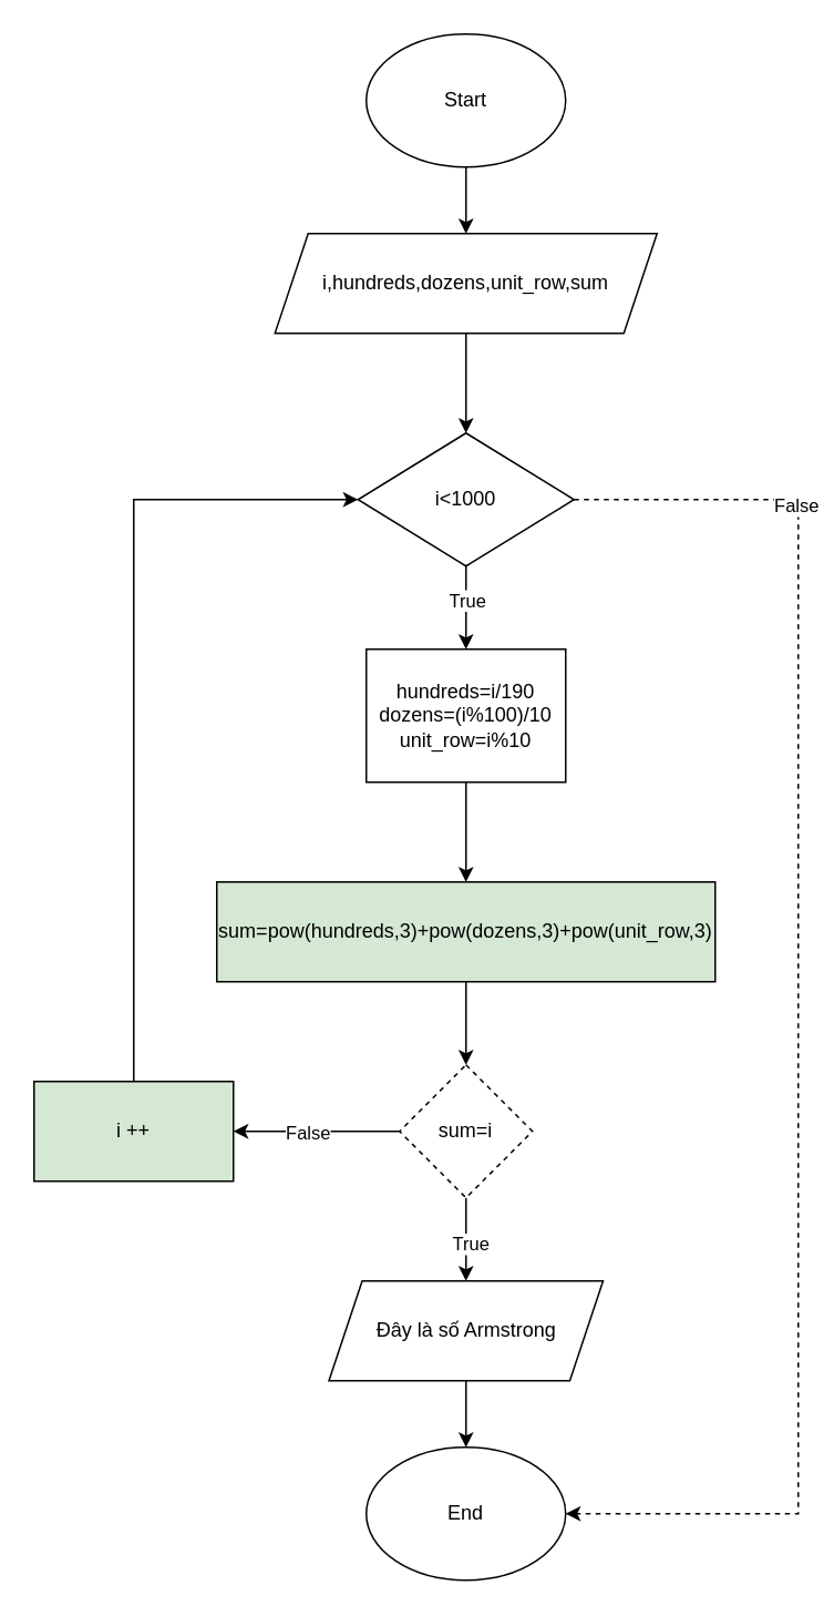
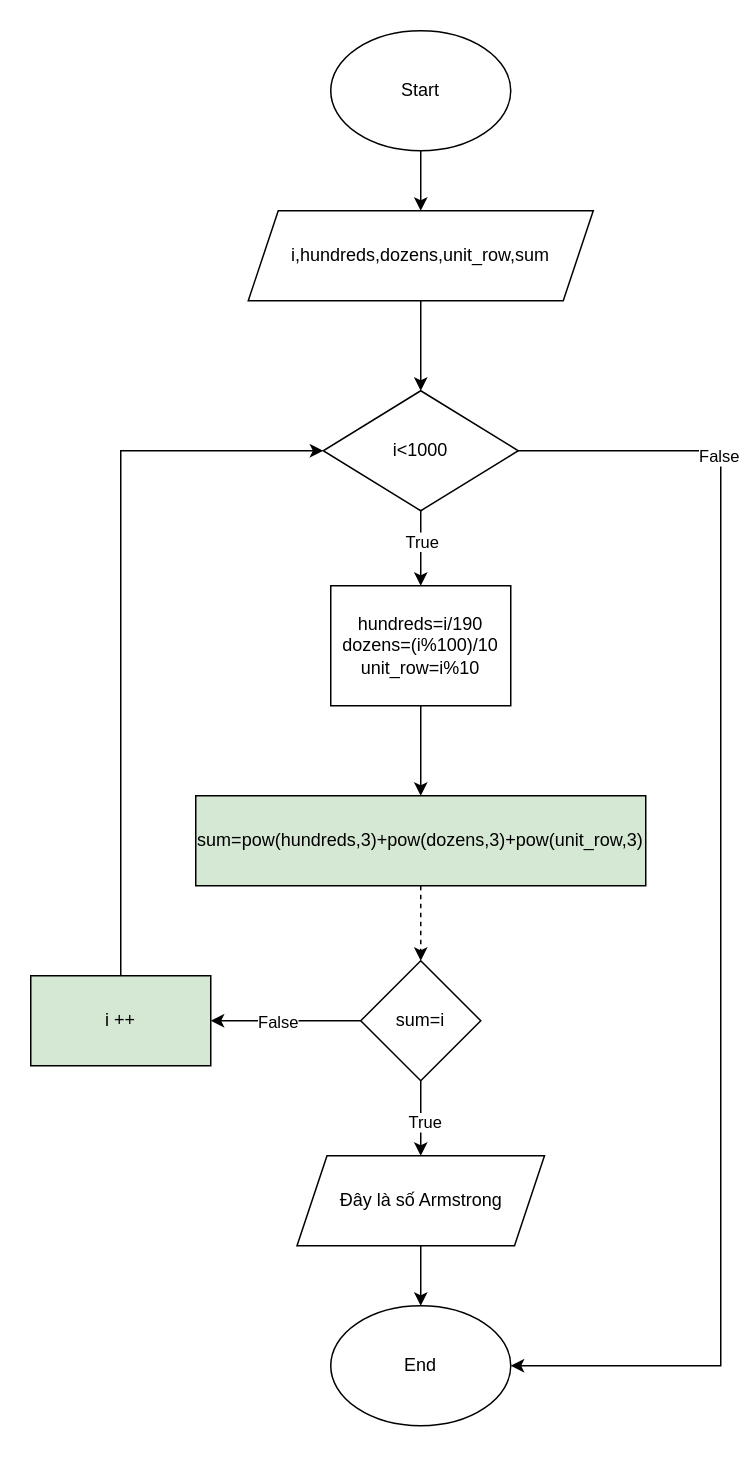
  <mxCell id="0" />
  <mxCell id="1" parent="0" />
  <mxCell id="2" style="edgeStyle=orthogonalEdgeStyle;rounded=0;orthogonalLoop=1;jettySize=auto;html=1;" edge="1" parent="1" source="3" target="5"><mxGeometry relative="1" as="geometry"><mxPoint x="280" y="150" as="targetPoint" /></mxGeometry></mxCell>
  <mxCell id="3" value="Start" style="ellipse;whiteSpace=wrap;html=1;" vertex="1" parent="1"><mxGeometry x="220" y="20" width="120" height="80" as="geometry" /></mxCell>
  <mxCell id="4" style="edgeStyle=orthogonalEdgeStyle;rounded=0;orthogonalLoop=1;jettySize=auto;html=1;" edge="1" parent="1" source="5"><mxGeometry relative="1" as="geometry"><mxPoint x="280" y="260" as="targetPoint" /></mxGeometry></mxCell>
  <mxCell id="5" value="i,hundreds,dozens,unit_row,sum" style="shape=parallelogram;perimeter=parallelogramPerimeter;whiteSpace=wrap;html=1;fixedSize=1;" vertex="1" parent="1"><mxGeometry x="165" y="140" width="230" height="60" as="geometry" /></mxCell>
  <mxCell id="6" style="edgeStyle=orthogonalEdgeStyle;rounded=0;orthogonalLoop=1;jettySize=auto;html=1;" edge="1" parent="1" source="10"><mxGeometry relative="1" as="geometry"><mxPoint x="280" y="390" as="targetPoint" /></mxGeometry></mxCell>
  <mxCell id="7" value="True" style="edgeLabel;html=1;align=center;verticalAlign=middle;resizable=0;points=[];" vertex="1" connectable="0" parent="6"><mxGeometry x="-0.221" relative="1" as="geometry"><mxPoint as="offset" /></mxGeometry></mxCell>
- <mxCell id="8" style="edgeStyle=orthogonalEdgeStyle;rounded=0;orthogonalLoop=1;jettySize=auto;html=1;entryX=1;entryY=0.5;entryDx=0;entryDy=0;dashed=1;" edge="1" parent="1" source="10" target="24"><mxGeometry relative="1" as="geometry"><mxPoint x="480" y="540" as="targetPoint" /><Array as="points"><mxPoint x="480" y="300" /><mxPoint x="480" y="910" /></Array></mxGeometry></mxCell>
+ <mxCell id="8" style="edgeStyle=orthogonalEdgeStyle;rounded=0;orthogonalLoop=1;jettySize=auto;html=1;entryX=1;entryY=0.5;entryDx=0;entryDy=0;" edge="1" parent="1" source="10" target="24"><mxGeometry relative="1" as="geometry"><mxPoint x="480" y="540" as="targetPoint" /><Array as="points"><mxPoint x="480" y="300" /><mxPoint x="480" y="910" /></Array></mxGeometry></mxCell>
  <mxCell id="9" value="False" style="edgeLabel;html=1;align=center;verticalAlign=middle;resizable=0;points=[];" vertex="1" connectable="0" parent="8"><mxGeometry x="-0.689" y="-2" relative="1" as="geometry"><mxPoint as="offset" /></mxGeometry></mxCell>
  <mxCell id="10" value="i&amp;lt;1000" style="rhombus;whiteSpace=wrap;html=1;" vertex="1" parent="1"><mxGeometry x="215" y="260" width="130" height="80" as="geometry" /></mxCell>
  <mxCell id="11" style="edgeStyle=orthogonalEdgeStyle;rounded=0;orthogonalLoop=1;jettySize=auto;html=1;" edge="1" parent="1" source="12"><mxGeometry relative="1" as="geometry"><mxPoint x="280" y="530" as="targetPoint" /></mxGeometry></mxCell>
  <mxCell id="12" value="hundreds=i/190&lt;br&gt;dozens=(i%100)/10&lt;br&gt;unit_row=i%10" style="rounded=0;whiteSpace=wrap;html=1;" vertex="1" parent="1"><mxGeometry x="220" y="390" width="120" height="80" as="geometry" /></mxCell>
- <mxCell id="13" style="edgeStyle=orthogonalEdgeStyle;rounded=0;orthogonalLoop=1;jettySize=auto;html=1;" edge="1" parent="1" source="14" target="19"><mxGeometry relative="1" as="geometry"><mxPoint x="280" y="630" as="targetPoint" /></mxGeometry></mxCell>
+ <mxCell id="13" style="edgeStyle=orthogonalEdgeStyle;rounded=0;orthogonalLoop=1;jettySize=auto;html=1;dashed=1;" edge="1" parent="1" source="14" target="19"><mxGeometry relative="1" as="geometry"><mxPoint x="280" y="630" as="targetPoint" /></mxGeometry></mxCell>
  <mxCell id="14" value="sum=pow(hundreds,3)+pow(dozens,3)+pow(unit_row,3)" style="rounded=0;whiteSpace=wrap;html=1;fillColor=#d5e8d4;" vertex="1" parent="1"><mxGeometry x="130" y="530" width="300" height="60" as="geometry" /></mxCell>
  <mxCell id="15" style="edgeStyle=orthogonalEdgeStyle;rounded=0;orthogonalLoop=1;jettySize=auto;html=1;" edge="1" parent="1" source="19"><mxGeometry relative="1" as="geometry"><mxPoint x="280" y="770" as="targetPoint" /></mxGeometry></mxCell>
  <mxCell id="16" value="True" style="edgeLabel;html=1;align=center;verticalAlign=middle;resizable=0;points=[];" vertex="1" connectable="0" parent="15"><mxGeometry x="0.114" y="2" relative="1" as="geometry"><mxPoint as="offset" /></mxGeometry></mxCell>
  <mxCell id="17" style="edgeStyle=orthogonalEdgeStyle;rounded=0;orthogonalLoop=1;jettySize=auto;html=1;" edge="1" parent="1" source="19"><mxGeometry relative="1" as="geometry"><mxPoint x="140" y="680" as="targetPoint" /></mxGeometry></mxCell>
  <mxCell id="18" value="False" style="edgeLabel;html=1;align=center;verticalAlign=middle;resizable=0;points=[];" vertex="1" connectable="0" parent="17"><mxGeometry x="0.114" relative="1" as="geometry"><mxPoint as="offset" /></mxGeometry></mxCell>
- <mxCell id="19" value="sum=i" style="rhombus;whiteSpace=wrap;html=1;dashed=1;" vertex="1" parent="1"><mxGeometry x="240" y="640" width="80" height="80" as="geometry" /></mxCell>
+ <mxCell id="19" value="sum=i" style="rhombus;whiteSpace=wrap;html=1;" vertex="1" parent="1"><mxGeometry x="240" y="640" width="80" height="80" as="geometry" /></mxCell>
  <mxCell id="20" style="edgeStyle=orthogonalEdgeStyle;rounded=0;orthogonalLoop=1;jettySize=auto;html=1;" edge="1" parent="1" source="21" target="24"><mxGeometry relative="1" as="geometry"><mxPoint x="280" y="890" as="targetPoint" /></mxGeometry></mxCell>
  <mxCell id="21" value="Đây là số Armstrong" style="shape=parallelogram;perimeter=parallelogramPerimeter;whiteSpace=wrap;html=1;fixedSize=1;" vertex="1" parent="1"><mxGeometry x="197.5" y="770" width="165" height="60" as="geometry" /></mxCell>
  <mxCell id="22" style="edgeStyle=orthogonalEdgeStyle;rounded=0;orthogonalLoop=1;jettySize=auto;html=1;entryX=0;entryY=0.5;entryDx=0;entryDy=0;" edge="1" parent="1" source="23" target="10"><mxGeometry relative="1" as="geometry"><Array as="points"><mxPoint x="80" y="300" /></Array></mxGeometry></mxCell>
  <mxCell id="23" value="i ++" style="rounded=0;whiteSpace=wrap;html=1;fillColor=#d5e8d4;" vertex="1" parent="1"><mxGeometry x="20" y="650" width="120" height="60" as="geometry" /></mxCell>
  <mxCell id="24" value="End" style="ellipse;whiteSpace=wrap;html=1;" vertex="1" parent="1"><mxGeometry x="220" y="870" width="120" height="80" as="geometry" /></mxCell>
